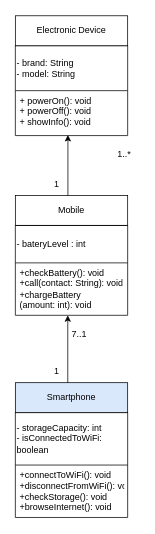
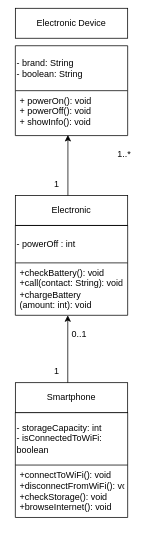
  <mxCell id="0" />
  <mxCell id="1" parent="0" />
- <mxCell id="2" value="- brand: String&lt;div&gt;- model: String&lt;/div&gt;" style="swimlane;fontStyle=0;childLayout=stackLayout;horizontal=1;startSize=60;fillColor=none;horizontalStack=0;resizeParent=1;resizeParentMax=0;resizeLast=0;collapsible=1;marginBottom=0;html=1;align=left;" parent="1" vertex="1"><mxGeometry x="20" y="60" width="150" height="120" as="geometry"><mxRectangle x="340" y="260" width="60" height="110" as="alternateBounds" /></mxGeometry></mxCell>
+ <mxCell id="2" value="- brand: String&lt;div&gt;- boolean: String&lt;/div&gt;" style="swimlane;fontStyle=0;childLayout=stackLayout;horizontal=1;startSize=60;fillColor=none;horizontalStack=0;resizeParent=1;resizeParentMax=0;resizeLast=0;collapsible=1;marginBottom=0;html=1;align=left;" parent="1" vertex="1"><mxGeometry x="20" y="60" width="150" height="120" as="geometry"><mxRectangle x="340" y="260" width="60" height="110" as="alternateBounds" /></mxGeometry></mxCell>
  <mxCell id="3" value="&lt;span style=&quot;text-wrap: nowrap;&quot;&gt;+&amp;nbsp;&lt;/span&gt;powerOn(): void&lt;div&gt;&lt;span style=&quot;text-wrap: nowrap;&quot;&gt;+&amp;nbsp;&lt;/span&gt;powerOff(): void&lt;br&gt;&lt;/div&gt;&lt;div&gt;&lt;span style=&quot;text-wrap: nowrap;&quot;&gt;+ showInfo&lt;/span&gt;(): void&lt;br&gt;&lt;/div&gt;" style="text;strokeColor=none;fillColor=none;align=left;verticalAlign=top;spacingLeft=4;spacingRight=4;overflow=hidden;rotatable=0;points=[[0,0.5],[1,0.5]];portConstraint=eastwest;whiteSpace=wrap;html=1;" parent="2" vertex="1"><mxGeometry y="60" width="150" height="60" as="geometry" /></mxCell>
- <mxCell id="4" value="&lt;font face=&quot;Helvetica&quot;&gt;Electronic Device&lt;/font&gt;" style="rounded=0;whiteSpace=wrap;html=1;" parent="1" vertex="1"><mxGeometry x="20" y="20" width="150" height="40" as="geometry" /></mxCell>
+ <mxCell id="4" value="&lt;font face=&quot;Helvetica&quot;&gt;Electronic Device&lt;/font&gt;" style="rounded=0;whiteSpace=wrap;html=1;" parent="1" vertex="1"><mxGeometry x="20" y="10" width="150" height="40" as="geometry" /></mxCell>
  <mxCell id="5" value="" style="endArrow=classic;html=1;rounded=0;entryX=0.468;entryY=0.987;entryDx=0;entryDy=0;entryPerimeter=0;exitX=0.468;exitY=0.25;exitDx=0;exitDy=0;exitPerimeter=0;" parent="1" target="3" edge="1" source="6"><mxGeometry width="50" height="50" relative="1" as="geometry"><mxPoint x="90" y="200" as="sourcePoint" /><mxPoint x="100" y="340" as="targetPoint" /></mxGeometry></mxCell>
- <mxCell id="6" value="Mobile" style="rounded=0;whiteSpace=wrap;html=1;" vertex="1" parent="1"><mxGeometry x="20" y="260" width="150" height="40" as="geometry" /></mxCell>
- <mxCell id="7" value="&lt;div&gt;- bateryLevel : int&lt;/div&gt;" style="swimlane;fontStyle=0;childLayout=stackLayout;horizontal=1;startSize=50;fillColor=none;horizontalStack=0;resizeParent=1;resizeParentMax=0;resizeLast=0;collapsible=1;marginBottom=0;html=1;align=left;" vertex="1" parent="1"><mxGeometry x="20" y="300" width="150" height="120" as="geometry"><mxRectangle x="340" y="260" width="60" height="110" as="alternateBounds" /></mxGeometry></mxCell>
+ <mxCell id="6" value="Electronic" style="rounded=0;whiteSpace=wrap;html=1;" vertex="1" parent="1"><mxGeometry x="20" y="260" width="150" height="40" as="geometry" /></mxCell>
+ <mxCell id="7" value="&lt;div&gt;- powerOff : int&lt;/div&gt;" style="swimlane;fontStyle=0;childLayout=stackLayout;horizontal=1;startSize=50;fillColor=none;horizontalStack=0;resizeParent=1;resizeParentMax=0;resizeLast=0;collapsible=1;marginBottom=0;html=1;align=left;" vertex="1" parent="1"><mxGeometry x="20" y="300" width="150" height="120" as="geometry"><mxRectangle x="340" y="260" width="60" height="110" as="alternateBounds" /></mxGeometry></mxCell>
  <mxCell id="8" value="&lt;div&gt;&lt;span style=&quot;text-wrap: nowrap;&quot;&gt;+checkBattery(): void&lt;/span&gt;&lt;/div&gt;&lt;div&gt;&lt;span style=&quot;text-wrap: nowrap;&quot;&gt;+call(contact: String): void&lt;/span&gt;&lt;/div&gt;&lt;div&gt;&lt;span style=&quot;text-wrap: nowrap;&quot;&gt;+chargeBattery&lt;/span&gt;&lt;/div&gt;&lt;div&gt;&lt;span style=&quot;text-wrap: nowrap;&quot;&gt;(amount: int): void&lt;/span&gt;&lt;/div&gt;" style="text;strokeColor=none;fillColor=none;align=left;verticalAlign=top;spacingLeft=4;spacingRight=4;overflow=hidden;rotatable=0;points=[[0,0.5],[1,0.5]];portConstraint=eastwest;whiteSpace=wrap;html=1;" vertex="1" parent="7"><mxGeometry y="50" width="150" height="70" as="geometry" /></mxCell>
  <mxCell id="9" value="&lt;div&gt;- storageCapacity: int&lt;/div&gt;&lt;div&gt;- isConnectedToWiFi:&amp;nbsp;&lt;/div&gt;&lt;div&gt;boolean&lt;/div&gt;" style="swimlane;fontStyle=0;childLayout=stackLayout;horizontal=1;startSize=70;fillColor=none;horizontalStack=0;resizeParent=1;resizeParentMax=0;resizeLast=0;collapsible=1;marginBottom=0;html=1;align=left;" vertex="1" parent="1"><mxGeometry x="20" y="550" width="150" height="140" as="geometry"><mxRectangle x="340" y="260" width="60" height="110" as="alternateBounds" /></mxGeometry></mxCell>
  <mxCell id="10" value="&lt;div&gt;&lt;span style=&quot;text-wrap: nowrap;&quot;&gt;+connectToWiFi(): void&lt;/span&gt;&lt;/div&gt;&lt;div&gt;&lt;span style=&quot;text-wrap: nowrap;&quot;&gt;+disconnectFromWiFi(): void&lt;/span&gt;&lt;/div&gt;&lt;div&gt;&lt;span style=&quot;text-wrap: nowrap;&quot;&gt;+checkStorage(): void&lt;/span&gt;&lt;/div&gt;&lt;div&gt;&lt;span style=&quot;text-wrap: nowrap;&quot;&gt;+browseInternet(): void&lt;/span&gt;&lt;/div&gt;" style="text;strokeColor=none;fillColor=none;align=left;verticalAlign=top;spacingLeft=4;spacingRight=4;overflow=hidden;rotatable=0;points=[[0,0.5],[1,0.5]];portConstraint=eastwest;whiteSpace=wrap;html=1;" vertex="1" parent="9"><mxGeometry y="70" width="150" height="70" as="geometry" /></mxCell>
- <mxCell id="11" value="Smartphone" style="rounded=0;whiteSpace=wrap;html=1;fillColor=#dae8fc;" vertex="1" parent="1"><mxGeometry x="20" y="510" width="150" height="40" as="geometry" /></mxCell>
+ <mxCell id="11" value="Smartphone" style="rounded=0;whiteSpace=wrap;html=1;" vertex="1" parent="1"><mxGeometry x="20" y="510" width="150" height="40" as="geometry" /></mxCell>
  <mxCell id="12" value="" style="endArrow=classic;html=1;rounded=0;entryX=0.468;entryY=0.987;entryDx=0;entryDy=0;entryPerimeter=0;" edge="1" parent="1"><mxGeometry width="50" height="50" relative="1" as="geometry"><mxPoint x="90" y="510" as="sourcePoint" /><mxPoint x="90" y="420" as="targetPoint" /></mxGeometry></mxCell>
  <mxCell id="13" value="1..*" style="text;html=1;align=center;verticalAlign=middle;resizable=0;points=[];autosize=1;strokeColor=none;fillColor=none;" vertex="1" parent="1"><mxGeometry x="145" y="190" width="40" height="30" as="geometry" /></mxCell>
  <mxCell id="14" value="1" style="text;html=1;align=center;verticalAlign=middle;resizable=0;points=[];autosize=1;strokeColor=none;fillColor=none;" vertex="1" parent="1"><mxGeometry x="60" y="230" width="30" height="30" as="geometry" /></mxCell>
  <mxCell id="15" value="1" style="text;html=1;align=center;verticalAlign=middle;resizable=0;points=[];autosize=1;strokeColor=none;fillColor=none;" vertex="1" parent="1"><mxGeometry x="60" y="480" width="30" height="30" as="geometry" /></mxCell>
- <mxCell id="16" value="7..1" style="text;html=1;align=center;verticalAlign=middle;resizable=0;points=[];autosize=1;strokeColor=none;fillColor=none;" vertex="1" parent="1"><mxGeometry x="85" y="430" width="40" height="30" as="geometry" /></mxCell>
+ <mxCell id="16" value="0..1" style="text;html=1;align=center;verticalAlign=middle;resizable=0;points=[];autosize=1;strokeColor=none;fillColor=none;" vertex="1" parent="1"><mxGeometry x="85" y="430" width="40" height="30" as="geometry" /></mxCell>
